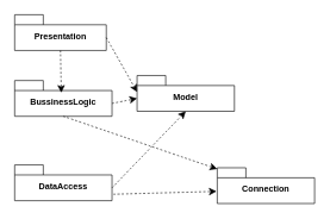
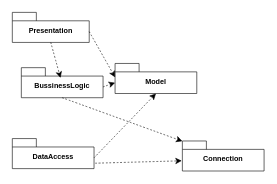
  <mxCell id="0" />
  <mxCell id="1" parent="0" />
  <mxCell id="2" value="Presentation" style="shape=folder;fontStyle=1;spacingTop=10;tabWidth=40;tabHeight=14;tabPosition=left;html=1;whiteSpace=wrap;" parent="1" vertex="1"><mxGeometry x="20" y="20" width="128" height="50" as="geometry" /></mxCell>
- <mxCell id="3" value="BussinessLogic" style="shape=folder;fontStyle=1;spacingTop=10;tabWidth=40;tabHeight=14;tabPosition=left;html=1;whiteSpace=wrap;" parent="1" vertex="1"><mxGeometry x="20" y="112" width="136" height="50" as="geometry" /></mxCell>
+ <mxCell id="3" value="BussinessLogic" style="shape=folder;fontStyle=1;spacingTop=10;tabWidth=40;tabHeight=14;tabPosition=left;html=1;whiteSpace=wrap;" parent="1" vertex="1"><mxGeometry x="35" y="112" width="136" height="50" as="geometry" /></mxCell>
  <mxCell id="4" value="DataAccess" style="shape=folder;fontStyle=1;spacingTop=10;tabWidth=40;tabHeight=14;tabPosition=left;html=1;whiteSpace=wrap;" parent="1" vertex="1"><mxGeometry x="20" y="230" width="136" height="50" as="geometry" /></mxCell>
  <mxCell id="5" value="Model" style="shape=folder;fontStyle=1;spacingTop=10;tabWidth=40;tabHeight=14;tabPosition=left;html=1;whiteSpace=wrap;" parent="1" vertex="1"><mxGeometry x="191" y="105" width="136" height="50" as="geometry" /></mxCell>
  <mxCell id="6" style="edgeStyle=none;curved=1;rounded=0;orthogonalLoop=1;jettySize=auto;html=1;exitX=0;exitY=0;exitDx=128;exitDy=32;exitPerimeter=0;entryX=0;entryY=0;entryDx=0;entryDy=23;entryPerimeter=0;fontSize=12;startSize=8;endSize=8;dashed=1;" parent="1" source="2" target="5" edge="1"><mxGeometry relative="1" as="geometry" /></mxCell>
  <mxCell id="7" style="edgeStyle=none;curved=1;rounded=0;orthogonalLoop=1;jettySize=auto;html=1;exitX=0;exitY=0;exitDx=136;exitDy=32;exitPerimeter=0;entryX=0;entryY=0;entryDx=0;entryDy=32;entryPerimeter=0;fontSize=12;startSize=8;endSize=8;dashed=1;" parent="1" source="3" target="5" edge="1"><mxGeometry relative="1" as="geometry" /></mxCell>
  <mxCell id="8" style="edgeStyle=none;curved=1;rounded=0;orthogonalLoop=1;jettySize=auto;html=1;exitX=0;exitY=0;exitDx=136;exitDy=32;exitPerimeter=0;entryX=0.5;entryY=1;entryDx=0;entryDy=0;entryPerimeter=0;fontSize=12;startSize=8;endSize=8;dashed=1;" parent="1" source="4" target="5" edge="1"><mxGeometry relative="1" as="geometry" /></mxCell>
  <mxCell id="9" style="edgeStyle=none;curved=1;rounded=0;orthogonalLoop=1;jettySize=auto;html=1;exitX=0.5;exitY=1;exitDx=0;exitDy=0;exitPerimeter=0;entryX=0.479;entryY=0.34;entryDx=0;entryDy=0;entryPerimeter=0;fontSize=12;startSize=8;endSize=8;dashed=1;" parent="1" source="2" target="3" edge="1"><mxGeometry relative="1" as="geometry" /></mxCell>
  <mxCell id="10" style="edgeStyle=none;curved=1;rounded=0;orthogonalLoop=1;jettySize=auto;html=1;exitX=0.5;exitY=1;exitDx=0;exitDy=0;exitPerimeter=0;fontSize=12;startSize=8;endSize=8;dashed=1;" parent="1" source="3" target="11" edge="1"><mxGeometry relative="1" as="geometry" /></mxCell>
  <mxCell id="11" value="Connection" style="shape=folder;fontStyle=1;spacingTop=10;tabWidth=40;tabHeight=14;tabPosition=left;html=1;whiteSpace=wrap;" vertex="1" parent="1"><mxGeometry x="303" y="234" width="136" height="50" as="geometry" /></mxCell>
  <mxCell id="12" style="edgeStyle=none;curved=1;rounded=0;orthogonalLoop=1;jettySize=auto;html=1;fontSize=12;startSize=8;endSize=8;dashed=1;" edge="1" parent="1"><mxGeometry relative="1" as="geometry"><mxPoint x="158" y="271" as="sourcePoint" /><mxPoint x="302" y="267" as="targetPoint" /></mxGeometry></mxCell>
